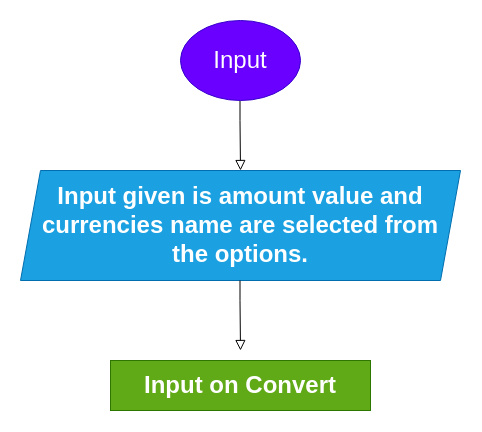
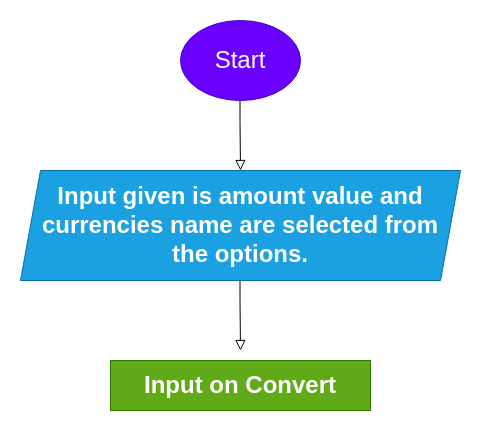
  <mxCell id="0" />
  <mxCell id="1" parent="0" />
  <mxCell id="2" value="" style="rounded=0;html=1;jettySize=auto;orthogonalLoop=1;fontSize=11;endArrow=block;endFill=0;endSize=8;strokeWidth=1;shadow=0;labelBackgroundColor=none;edgeStyle=orthogonalEdgeStyle;" parent="1" edge="1"><mxGeometry relative="1" as="geometry"><mxPoint x="239.5" y="100" as="sourcePoint" /><mxPoint x="240" y="170" as="targetPoint" /><Array as="points"><mxPoint x="239.5" y="120" /><mxPoint x="239.5" y="120" /></Array></mxGeometry></mxCell>
- <mxCell id="3" value="&lt;font style=&quot;font-size: 24px&quot;&gt;Input&lt;/font&gt;" style="ellipse;whiteSpace=wrap;html=1;fillColor=#6a00ff;strokeColor=#3700CC;fontColor=#ffffff;" vertex="1" parent="1"><mxGeometry x="180" y="20" width="120" height="80" as="geometry" /></mxCell>
+ <mxCell id="3" value="&lt;font style=&quot;font-size: 24px&quot;&gt;Start&lt;/font&gt;" style="ellipse;whiteSpace=wrap;html=1;fillColor=#6a00ff;strokeColor=#3700CC;fontColor=#ffffff;" vertex="1" parent="1"><mxGeometry x="180" y="20" width="120" height="80" as="geometry" /></mxCell>
  <mxCell id="4" value="&lt;b&gt;Input given is amount value and currencies name are selected from the options.&lt;/b&gt;" style="shape=parallelogram;perimeter=parallelogramPerimeter;whiteSpace=wrap;html=1;fixedSize=1;fontSize=24;fillColor=#1ba1e2;fontColor=#ffffff;strokeColor=#006EAF;" vertex="1" parent="1"><mxGeometry x="20" y="170" width="440" height="110" as="geometry" /></mxCell>
  <mxCell id="5" value="" style="rounded=0;html=1;jettySize=auto;orthogonalLoop=1;fontSize=11;endArrow=block;endFill=0;endSize=8;strokeWidth=1;shadow=0;labelBackgroundColor=none;edgeStyle=orthogonalEdgeStyle;" edge="1" parent="1"><mxGeometry relative="1" as="geometry"><mxPoint x="239.5" y="280" as="sourcePoint" /><mxPoint x="240" y="350" as="targetPoint" /><Array as="points"><mxPoint x="239.5" y="300" /><mxPoint x="239.5" y="300" /></Array></mxGeometry></mxCell>
  <mxCell id="6" value="&lt;b&gt;Input on Convert&lt;/b&gt;" style="rounded=0;whiteSpace=wrap;html=1;fontSize=24;fillColor=#60a917;fontColor=#ffffff;strokeColor=#2D7600;" vertex="1" parent="1"><mxGeometry x="110" y="360" width="260" height="50" as="geometry" /></mxCell>
